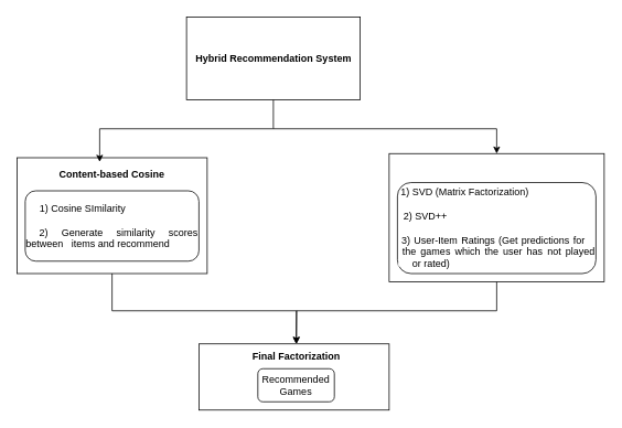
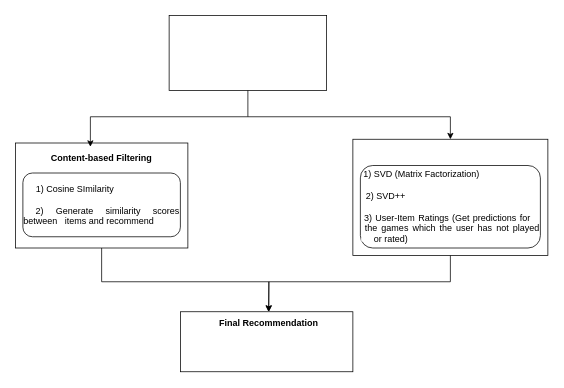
  <mxCell id="0" />
  <mxCell id="1" parent="0" />
  <mxCell id="2" value="" style="rounded=0;whiteSpace=wrap;html=1;" parent="1" vertex="1"><mxGeometry x="225" y="20" width="210" height="100" as="geometry" /></mxCell>
- <mxCell id="3" value="&lt;b&gt;Hybrid Recommendation System&lt;/b&gt;" style="text;html=1;strokeColor=none;fillColor=none;align=center;verticalAlign=middle;whiteSpace=wrap;rounded=0;" parent="1" vertex="1"><mxGeometry x="232.5" y="35" width="195" height="70" as="geometry" /></mxCell>
  <mxCell id="4" value="" style="rounded=0;whiteSpace=wrap;html=1;" parent="1" vertex="1"><mxGeometry x="20" y="190" width="230" height="140" as="geometry" /></mxCell>
  <mxCell id="5" value="" style="rounded=0;whiteSpace=wrap;html=1;" parent="1" vertex="1"><mxGeometry x="470" y="185" width="260" height="155" as="geometry" /></mxCell>
- <mxCell id="6" value="&lt;b&gt;Content-based Cosine&lt;/b&gt;" style="text;html=1;strokeColor=none;fillColor=none;align=center;verticalAlign=middle;whiteSpace=wrap;rounded=0;" parent="1" vertex="1"><mxGeometry x="50" y="190" width="170" height="40" as="geometry" /></mxCell>
+ <mxCell id="6" value="&lt;b&gt;Content-based Filtering&lt;/b&gt;" style="text;html=1;strokeColor=none;fillColor=none;align=center;verticalAlign=middle;whiteSpace=wrap;rounded=0;" parent="1" vertex="1"><mxGeometry x="50" y="190" width="170" height="40" as="geometry" /></mxCell>
  <mxCell id="7" value="" style="endArrow=classic;html=1;rounded=0;exitX=0.5;exitY=1;exitDx=0;exitDy=0;" parent="1" source="2" edge="1"><mxGeometry width="50" height="50" relative="1" as="geometry"><mxPoint x="350" y="275" as="sourcePoint" /><mxPoint x="120" y="195" as="targetPoint" /><Array as="points"><mxPoint x="330" y="155" /><mxPoint x="120" y="155" /></Array></mxGeometry></mxCell>
  <mxCell id="8" value="" style="endArrow=classic;html=1;rounded=0;entryX=0.5;entryY=0;entryDx=0;entryDy=0;" parent="1" target="5" edge="1"><mxGeometry width="50" height="50" relative="1" as="geometry"><mxPoint x="330" y="155" as="sourcePoint" /><mxPoint x="580" y="195" as="targetPoint" /><Array as="points"><mxPoint x="600" y="155" /></Array></mxGeometry></mxCell>
  <mxCell id="9" value="&lt;div style=&quot;text-align: justify;&quot;&gt;&lt;span style=&quot;background-color: initial;&quot;&gt;&amp;nbsp; &amp;nbsp; &amp;nbsp;1) Cosine SImilarity&lt;/span&gt;&lt;/div&gt;&lt;div style=&quot;text-align: justify;&quot;&gt;&lt;br&gt;&lt;/div&gt;&lt;div style=&quot;text-align: justify;&quot;&gt;&lt;span style=&quot;background-color: initial;&quot;&gt;&amp;nbsp;2) Generate similarity scores between&amp;nbsp; &amp;nbsp;items and recommend&lt;/span&gt;&lt;/div&gt;" style="rounded=1;whiteSpace=wrap;html=1;align=center;" parent="1" vertex="1"><mxGeometry x="30" y="230" width="210" height="85" as="geometry" /></mxCell>
  <mxCell id="10" value="&lt;div style=&quot;text-align: justify;&quot;&gt;&lt;span style=&quot;background-color: initial;&quot;&gt;&amp;nbsp;1) SVD (Matrix Factorization)&lt;/span&gt;&lt;/div&gt;&lt;div style=&quot;text-align: justify;&quot;&gt;&lt;span style=&quot;background-color: initial;&quot;&gt;&amp;nbsp;&amp;nbsp;&lt;/span&gt;&lt;/div&gt;&lt;div style=&quot;text-align: justify;&quot;&gt;&lt;span style=&quot;background-color: initial;&quot;&gt;&amp;nbsp; 2) SVD++&amp;nbsp;&lt;/span&gt;&lt;/div&gt;&lt;div style=&quot;text-align: justify;&quot;&gt;&lt;br&gt;&lt;/div&gt;&lt;div style=&quot;text-align: justify;&quot;&gt;&lt;span style=&quot;background-color: initial;&quot;&gt;&amp;nbsp;3) User-Item Ratings (Get predictions for&amp;nbsp; &amp;nbsp; &amp;nbsp;the games which the user has not played &lt;font color=&quot;#ffffff&quot;&gt;or&amp;nbsp; &lt;/font&gt;or rated)&lt;/span&gt;&lt;/div&gt;" style="rounded=1;whiteSpace=wrap;html=1;" parent="1" vertex="1"><mxGeometry x="480" y="220" width="240" height="110" as="geometry" /></mxCell>
  <mxCell id="11" value="" style="rounded=0;whiteSpace=wrap;html=1;" parent="1" vertex="1"><mxGeometry x="240" y="415" width="230" height="80" as="geometry" /></mxCell>
- <mxCell id="12" value="&lt;b&gt;Final Factorization&lt;/b&gt;" style="text;html=1;strokeColor=none;fillColor=none;align=center;verticalAlign=middle;whiteSpace=wrap;rounded=0;" parent="1" vertex="1"><mxGeometry x="287.5" y="415" width="140" height="30" as="geometry" /></mxCell>
- <mxCell id="13" value="Recommended Games" style="rounded=1;whiteSpace=wrap;html=1;" parent="1" vertex="1"><mxGeometry x="311.25" y="445" width="92.5" height="40" as="geometry" /></mxCell>
+ <mxCell id="12" value="&lt;b&gt;Final Recommendation&lt;/b&gt;" style="text;html=1;strokeColor=none;fillColor=none;align=center;verticalAlign=middle;whiteSpace=wrap;rounded=0;" parent="1" vertex="1"><mxGeometry x="287.5" y="415" width="140" height="30" as="geometry" /></mxCell>
  <mxCell id="14" value="" style="endArrow=classic;html=1;rounded=0;exitX=0.5;exitY=1;exitDx=0;exitDy=0;" parent="1" source="4" edge="1"><mxGeometry width="50" height="50" relative="1" as="geometry"><mxPoint x="350" y="335" as="sourcePoint" /><mxPoint x="358" y="415" as="targetPoint" /><Array as="points"><mxPoint x="135" y="375" /><mxPoint x="358" y="375" /></Array></mxGeometry></mxCell>
  <mxCell id="15" value="" style="endArrow=classic;html=1;rounded=0;exitX=0.5;exitY=1;exitDx=0;exitDy=0;entryX=0.5;entryY=0;entryDx=0;entryDy=0;" parent="1" source="5" target="12" edge="1"><mxGeometry width="50" height="50" relative="1" as="geometry"><mxPoint x="350" y="335" as="sourcePoint" /><mxPoint x="400" y="285" as="targetPoint" /><Array as="points"><mxPoint x="600" y="375" /><mxPoint x="358" y="375" /></Array></mxGeometry></mxCell>
